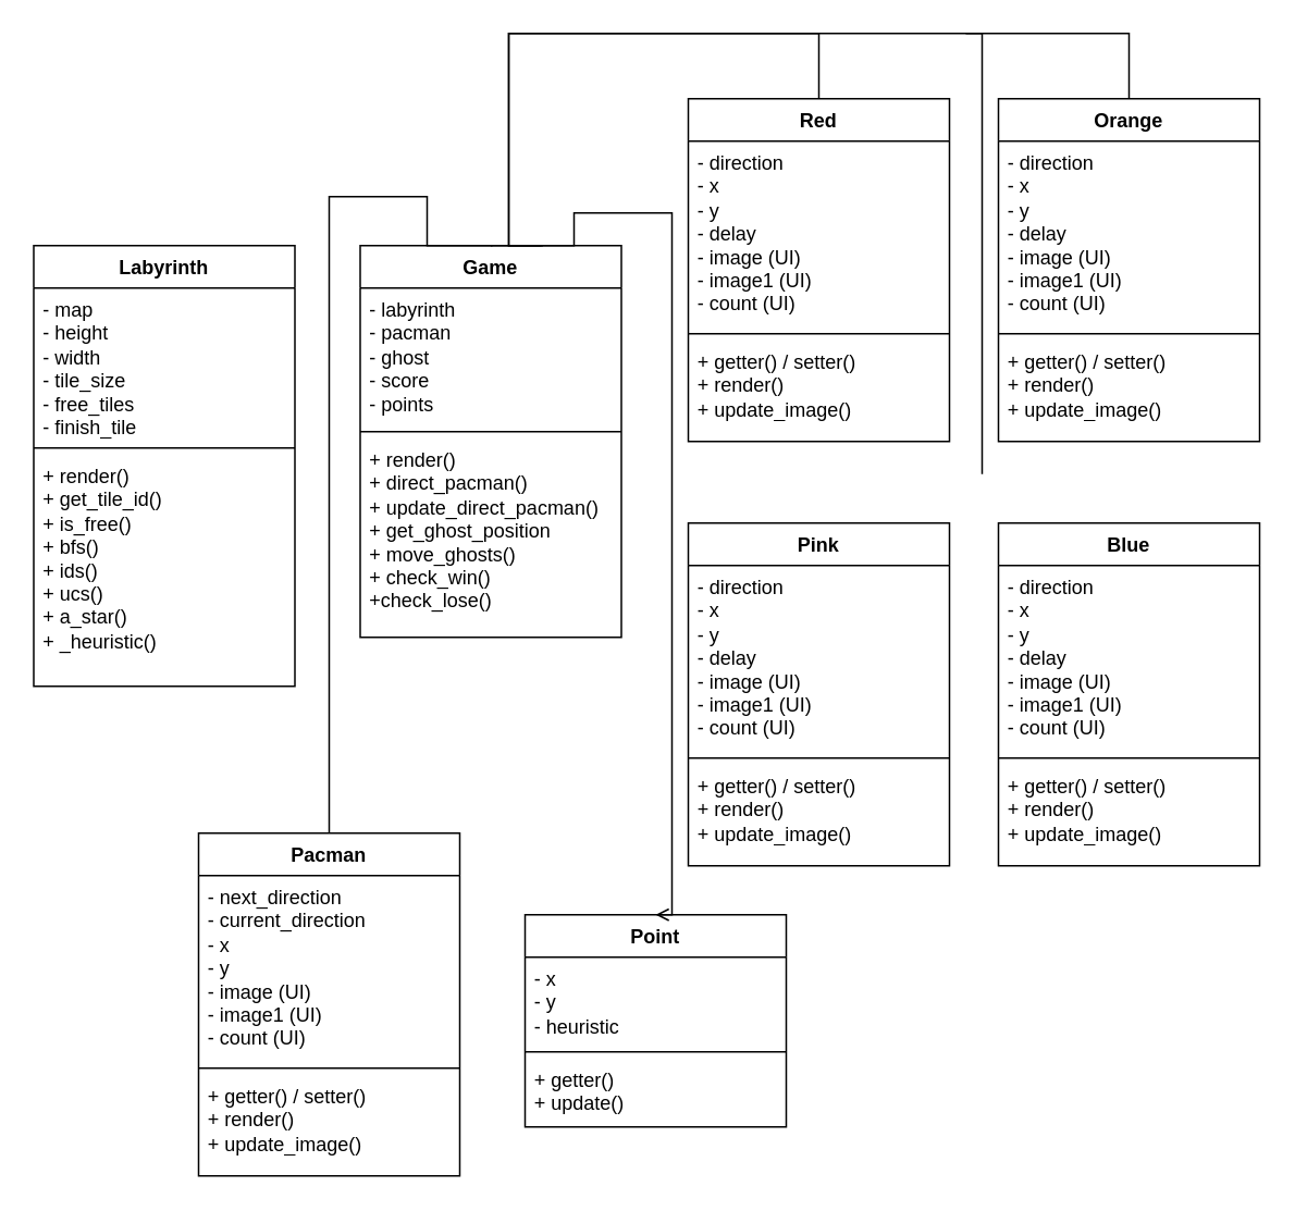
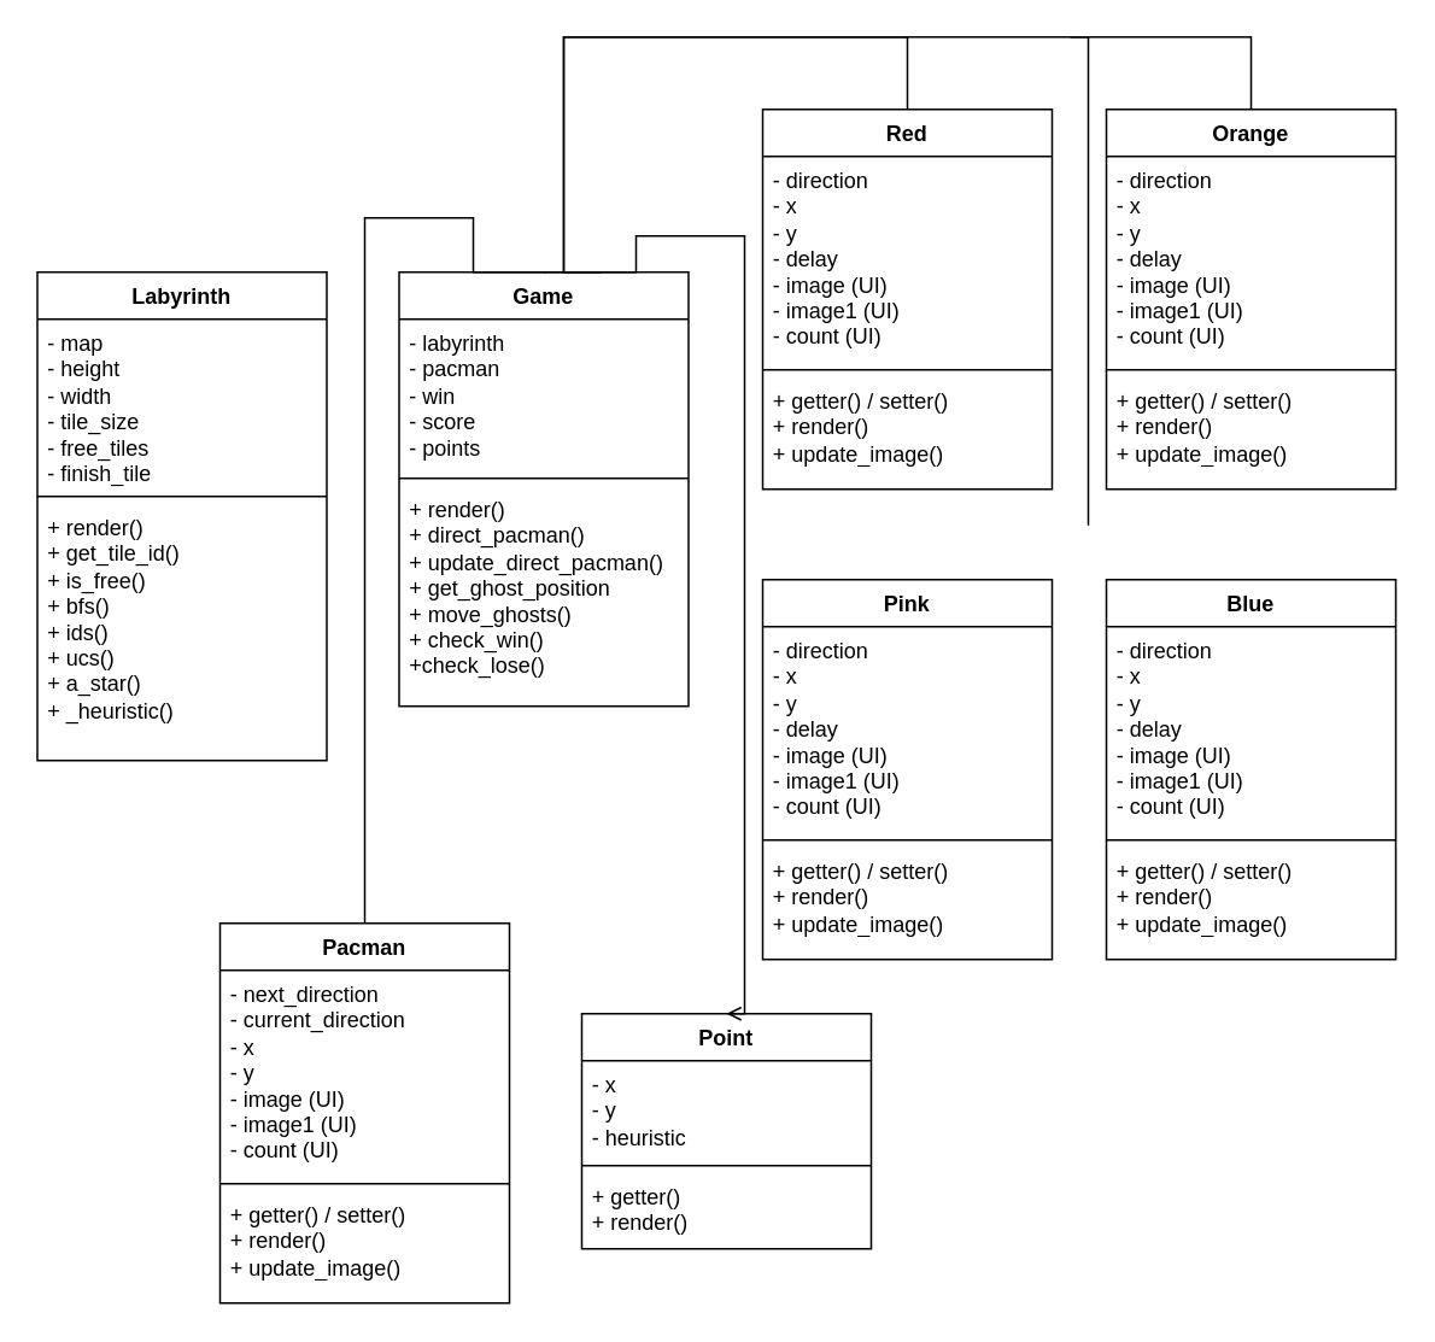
  <mxCell id="0" />
  <mxCell id="1" parent="0" />
  <mxCell id="2" value="Game" style="swimlane;fontStyle=1;align=center;verticalAlign=top;childLayout=stackLayout;horizontal=1;startSize=26;horizontalStack=0;resizeParent=1;resizeParentMax=0;resizeLast=0;collapsible=1;marginBottom=0;whiteSpace=wrap;html=1;" vertex="1" parent="1"><mxGeometry x="220" y="150" width="160" height="240" as="geometry" /></mxCell>
- <mxCell id="3" value="- labyrinth&lt;div&gt;- pacman&lt;/div&gt;&lt;div&gt;- ghost&lt;/div&gt;&lt;div&gt;- score&lt;/div&gt;&lt;div&gt;- points&lt;/div&gt;" style="text;strokeColor=none;fillColor=none;align=left;verticalAlign=top;spacingLeft=4;spacingRight=4;overflow=hidden;rotatable=0;points=[[0,0.5],[1,0.5]];portConstraint=eastwest;whiteSpace=wrap;html=1;" vertex="1" parent="2"><mxGeometry y="26" width="160" height="84" as="geometry" /></mxCell>
+ <mxCell id="3" value="- labyrinth&lt;div&gt;- pacman&lt;/div&gt;&lt;div&gt;- win&lt;/div&gt;&lt;div&gt;- score&lt;/div&gt;&lt;div&gt;- points&lt;/div&gt;" style="text;strokeColor=none;fillColor=none;align=left;verticalAlign=top;spacingLeft=4;spacingRight=4;overflow=hidden;rotatable=0;points=[[0,0.5],[1,0.5]];portConstraint=eastwest;whiteSpace=wrap;html=1;" vertex="1" parent="2"><mxGeometry y="26" width="160" height="84" as="geometry" /></mxCell>
  <mxCell id="4" value="" style="line;strokeWidth=1;fillColor=none;align=left;verticalAlign=middle;spacingTop=-1;spacingLeft=3;spacingRight=3;rotatable=0;labelPosition=right;points=[];portConstraint=eastwest;strokeColor=inherit;" vertex="1" parent="2"><mxGeometry y="110" width="160" height="8" as="geometry" /></mxCell>
  <mxCell id="5" value="+ render()&lt;div&gt;+ direct_pacman()&lt;/div&gt;&lt;div&gt;+ update_direct_pacman()&lt;/div&gt;&lt;div&gt;+ get_ghost_position&lt;/div&gt;&lt;div&gt;+ move_ghosts()&lt;/div&gt;&lt;div&gt;+ check_win()&lt;/div&gt;&lt;div&gt;+check_lose()&lt;/div&gt;" style="text;strokeColor=none;fillColor=none;align=left;verticalAlign=top;spacingLeft=4;spacingRight=4;overflow=hidden;rotatable=0;points=[[0,0.5],[1,0.5]];portConstraint=eastwest;whiteSpace=wrap;html=1;" vertex="1" parent="2"><mxGeometry y="118" width="160" height="122" as="geometry" /></mxCell>
  <mxCell id="6" value="Pacman" style="swimlane;fontStyle=1;align=center;verticalAlign=top;childLayout=stackLayout;horizontal=1;startSize=26;horizontalStack=0;resizeParent=1;resizeParentMax=0;resizeLast=0;collapsible=1;marginBottom=0;whiteSpace=wrap;html=1;" vertex="1" parent="1"><mxGeometry x="121" y="510" width="160" height="210" as="geometry" /></mxCell>
  <mxCell id="7" value="- next_direction&lt;div&gt;- current_direction&lt;/div&gt;&lt;div&gt;- x&lt;/div&gt;&lt;div&gt;- y&lt;/div&gt;&lt;div&gt;- image (UI)&lt;/div&gt;&lt;div&gt;- image1 (UI)&lt;/div&gt;&lt;div&gt;- count (UI)&lt;/div&gt;&lt;div&gt;&lt;br&gt;&lt;/div&gt;" style="text;strokeColor=none;fillColor=none;align=left;verticalAlign=top;spacingLeft=4;spacingRight=4;overflow=hidden;rotatable=0;points=[[0,0.5],[1,0.5]];portConstraint=eastwest;whiteSpace=wrap;html=1;" vertex="1" parent="6"><mxGeometry y="26" width="160" height="114" as="geometry" /></mxCell>
  <mxCell id="8" value="" style="line;strokeWidth=1;fillColor=none;align=left;verticalAlign=middle;spacingTop=-1;spacingLeft=3;spacingRight=3;rotatable=0;labelPosition=right;points=[];portConstraint=eastwest;strokeColor=inherit;" vertex="1" parent="6"><mxGeometry y="140" width="160" height="8" as="geometry" /></mxCell>
  <mxCell id="9" value="&lt;div&gt;&lt;div&gt;+ getter() / setter()&lt;/div&gt;&lt;div&gt;+ render()&lt;div&gt;&lt;/div&gt;&lt;div&gt;+ update_image()&lt;/div&gt;&lt;/div&gt;&lt;/div&gt;" style="text;strokeColor=none;fillColor=none;align=left;verticalAlign=top;spacingLeft=4;spacingRight=4;overflow=hidden;rotatable=0;points=[[0,0.5],[1,0.5]];portConstraint=eastwest;whiteSpace=wrap;html=1;" vertex="1" parent="6"><mxGeometry y="148" width="160" height="62" as="geometry" /></mxCell>
  <mxCell id="10" value="Labyrinth" style="swimlane;fontStyle=1;align=center;verticalAlign=top;childLayout=stackLayout;horizontal=1;startSize=26;horizontalStack=0;resizeParent=1;resizeParentMax=0;resizeLast=0;collapsible=1;marginBottom=0;whiteSpace=wrap;html=1;" vertex="1" parent="1"><mxGeometry x="20" y="150" width="160" height="270" as="geometry" /></mxCell>
  <mxCell id="11" value="- map&lt;div&gt;- height&lt;/div&gt;&lt;div&gt;- width&lt;/div&gt;&lt;div&gt;- tile_size&lt;/div&gt;&lt;div&gt;- free_tiles&lt;/div&gt;&lt;div&gt;- finish_tile&lt;/div&gt;" style="text;strokeColor=none;fillColor=none;align=left;verticalAlign=top;spacingLeft=4;spacingRight=4;overflow=hidden;rotatable=0;points=[[0,0.5],[1,0.5]];portConstraint=eastwest;whiteSpace=wrap;html=1;" vertex="1" parent="10"><mxGeometry y="26" width="160" height="94" as="geometry" /></mxCell>
  <mxCell id="12" value="" style="line;strokeWidth=1;fillColor=none;align=left;verticalAlign=middle;spacingTop=-1;spacingLeft=3;spacingRight=3;rotatable=0;labelPosition=right;points=[];portConstraint=eastwest;strokeColor=inherit;" vertex="1" parent="10"><mxGeometry y="120" width="160" height="8" as="geometry" /></mxCell>
  <mxCell id="13" value="+ render()&lt;div&gt;+ get_tile_id()&lt;/div&gt;&lt;div&gt;+ is_free()&lt;/div&gt;&lt;div&gt;+ bfs()&lt;/div&gt;&lt;div&gt;+ ids()&lt;/div&gt;&lt;div&gt;+ ucs()&lt;/div&gt;&lt;div&gt;+ a_star()&lt;br&gt;&lt;/div&gt;&lt;div&gt;+ _heuristic()&lt;/div&gt;&lt;div&gt;&lt;br&gt;&lt;/div&gt;" style="text;strokeColor=none;fillColor=none;align=left;verticalAlign=top;spacingLeft=4;spacingRight=4;overflow=hidden;rotatable=0;points=[[0,0.5],[1,0.5]];portConstraint=eastwest;whiteSpace=wrap;html=1;" vertex="1" parent="10"><mxGeometry y="128" width="160" height="142" as="geometry" /></mxCell>
  <mxCell id="14" value="" style="endArrow=none;html=1;edgeStyle=orthogonalEdgeStyle;rounded=0;entryX=0.5;entryY=0;entryDx=0;entryDy=0;" edge="1" parent="1" target="6"><mxGeometry relative="1" as="geometry"><mxPoint x="301" y="150" as="sourcePoint" /><mxPoint x="110" y="160" as="targetPoint" /><Array as="points"><mxPoint x="261" y="150" /><mxPoint x="261" y="120" /><mxPoint x="201" y="120" /></Array></mxGeometry></mxCell>
  <mxCell id="15" value="Red" style="swimlane;fontStyle=1;align=center;verticalAlign=top;childLayout=stackLayout;horizontal=1;startSize=26;horizontalStack=0;resizeParent=1;resizeParentMax=0;resizeLast=0;collapsible=1;marginBottom=0;whiteSpace=wrap;html=1;" vertex="1" parent="1"><mxGeometry x="421" y="60" width="160" height="210" as="geometry" /></mxCell>
  <mxCell id="16" value="&lt;div&gt;- direction&lt;/div&gt;&lt;div&gt;- x&lt;/div&gt;&lt;div&gt;- y&lt;/div&gt;&lt;div&gt;- delay&lt;/div&gt;&lt;div&gt;- image (UI)&lt;/div&gt;&lt;div&gt;- image1 (UI)&lt;/div&gt;&lt;div&gt;- count (UI)&lt;/div&gt;" style="text;strokeColor=none;fillColor=none;align=left;verticalAlign=top;spacingLeft=4;spacingRight=4;overflow=hidden;rotatable=0;points=[[0,0.5],[1,0.5]];portConstraint=eastwest;whiteSpace=wrap;html=1;" vertex="1" parent="15"><mxGeometry y="26" width="160" height="114" as="geometry" /></mxCell>
  <mxCell id="17" value="" style="line;strokeWidth=1;fillColor=none;align=left;verticalAlign=middle;spacingTop=-1;spacingLeft=3;spacingRight=3;rotatable=0;labelPosition=right;points=[];portConstraint=eastwest;strokeColor=inherit;" vertex="1" parent="15"><mxGeometry y="140" width="160" height="8" as="geometry" /></mxCell>
  <mxCell id="18" value="&lt;div&gt;&lt;div&gt;+ getter() / setter()&lt;/div&gt;&lt;div&gt;+ render()&lt;div&gt;&lt;/div&gt;&lt;div&gt;+ update_image()&lt;/div&gt;&lt;/div&gt;&lt;/div&gt;" style="text;strokeColor=none;fillColor=none;align=left;verticalAlign=top;spacingLeft=4;spacingRight=4;overflow=hidden;rotatable=0;points=[[0,0.5],[1,0.5]];portConstraint=eastwest;whiteSpace=wrap;html=1;" vertex="1" parent="15"><mxGeometry y="148" width="160" height="62" as="geometry" /></mxCell>
  <mxCell id="19" value="Pink" style="swimlane;fontStyle=1;align=center;verticalAlign=top;childLayout=stackLayout;horizontal=1;startSize=26;horizontalStack=0;resizeParent=1;resizeParentMax=0;resizeLast=0;collapsible=1;marginBottom=0;whiteSpace=wrap;html=1;" vertex="1" parent="1"><mxGeometry x="421" y="320" width="160" height="210" as="geometry" /></mxCell>
  <mxCell id="20" value="&lt;div&gt;- direction&lt;/div&gt;&lt;div&gt;- x&lt;/div&gt;&lt;div&gt;- y&lt;/div&gt;&lt;div&gt;- delay&lt;/div&gt;&lt;div&gt;- image (UI)&lt;/div&gt;&lt;div&gt;- image1 (UI)&lt;/div&gt;&lt;div&gt;- count (UI)&lt;/div&gt;" style="text;strokeColor=none;fillColor=none;align=left;verticalAlign=top;spacingLeft=4;spacingRight=4;overflow=hidden;rotatable=0;points=[[0,0.5],[1,0.5]];portConstraint=eastwest;whiteSpace=wrap;html=1;" vertex="1" parent="19"><mxGeometry y="26" width="160" height="114" as="geometry" /></mxCell>
  <mxCell id="21" value="" style="line;strokeWidth=1;fillColor=none;align=left;verticalAlign=middle;spacingTop=-1;spacingLeft=3;spacingRight=3;rotatable=0;labelPosition=right;points=[];portConstraint=eastwest;strokeColor=inherit;" vertex="1" parent="19"><mxGeometry y="140" width="160" height="8" as="geometry" /></mxCell>
  <mxCell id="22" value="&lt;div&gt;&lt;div&gt;+ getter() / setter()&lt;/div&gt;&lt;div&gt;+ render()&lt;div&gt;&lt;/div&gt;&lt;div&gt;+ update_image()&lt;/div&gt;&lt;/div&gt;&lt;/div&gt;" style="text;strokeColor=none;fillColor=none;align=left;verticalAlign=top;spacingLeft=4;spacingRight=4;overflow=hidden;rotatable=0;points=[[0,0.5],[1,0.5]];portConstraint=eastwest;whiteSpace=wrap;html=1;" vertex="1" parent="19"><mxGeometry y="148" width="160" height="62" as="geometry" /></mxCell>
  <mxCell id="23" value="Blue" style="swimlane;fontStyle=1;align=center;verticalAlign=top;childLayout=stackLayout;horizontal=1;startSize=26;horizontalStack=0;resizeParent=1;resizeParentMax=0;resizeLast=0;collapsible=1;marginBottom=0;whiteSpace=wrap;html=1;" vertex="1" parent="1"><mxGeometry x="611" y="320" width="160" height="210" as="geometry" /></mxCell>
  <mxCell id="24" value="&lt;div&gt;- direction&lt;/div&gt;&lt;div&gt;- x&lt;/div&gt;&lt;div&gt;- y&lt;/div&gt;&lt;div&gt;- delay&lt;/div&gt;&lt;div&gt;- image (UI)&lt;/div&gt;&lt;div&gt;- image1 (UI)&lt;/div&gt;&lt;div&gt;- count (UI)&lt;/div&gt;" style="text;strokeColor=none;fillColor=none;align=left;verticalAlign=top;spacingLeft=4;spacingRight=4;overflow=hidden;rotatable=0;points=[[0,0.5],[1,0.5]];portConstraint=eastwest;whiteSpace=wrap;html=1;" vertex="1" parent="23"><mxGeometry y="26" width="160" height="114" as="geometry" /></mxCell>
  <mxCell id="25" value="" style="line;strokeWidth=1;fillColor=none;align=left;verticalAlign=middle;spacingTop=-1;spacingLeft=3;spacingRight=3;rotatable=0;labelPosition=right;points=[];portConstraint=eastwest;strokeColor=inherit;" vertex="1" parent="23"><mxGeometry y="140" width="160" height="8" as="geometry" /></mxCell>
  <mxCell id="26" value="&lt;div&gt;&lt;div&gt;+ getter() / setter()&lt;/div&gt;&lt;div&gt;+ render()&lt;div&gt;&lt;/div&gt;&lt;div&gt;+ update_image()&lt;/div&gt;&lt;/div&gt;&lt;/div&gt;" style="text;strokeColor=none;fillColor=none;align=left;verticalAlign=top;spacingLeft=4;spacingRight=4;overflow=hidden;rotatable=0;points=[[0,0.5],[1,0.5]];portConstraint=eastwest;whiteSpace=wrap;html=1;" vertex="1" parent="23"><mxGeometry y="148" width="160" height="62" as="geometry" /></mxCell>
  <mxCell id="27" value="Orange" style="swimlane;fontStyle=1;align=center;verticalAlign=top;childLayout=stackLayout;horizontal=1;startSize=26;horizontalStack=0;resizeParent=1;resizeParentMax=0;resizeLast=0;collapsible=1;marginBottom=0;whiteSpace=wrap;html=1;" vertex="1" parent="1"><mxGeometry x="611" y="60" width="160" height="210" as="geometry" /></mxCell>
  <mxCell id="28" value="&lt;div&gt;- direction&lt;/div&gt;&lt;div&gt;- x&lt;/div&gt;&lt;div&gt;- y&lt;/div&gt;&lt;div&gt;- delay&lt;/div&gt;&lt;div&gt;- image (UI)&lt;/div&gt;&lt;div&gt;- image1 (UI)&lt;/div&gt;&lt;div&gt;- count (UI)&lt;/div&gt;" style="text;strokeColor=none;fillColor=none;align=left;verticalAlign=top;spacingLeft=4;spacingRight=4;overflow=hidden;rotatable=0;points=[[0,0.5],[1,0.5]];portConstraint=eastwest;whiteSpace=wrap;html=1;" vertex="1" parent="27"><mxGeometry y="26" width="160" height="114" as="geometry" /></mxCell>
  <mxCell id="29" value="" style="line;strokeWidth=1;fillColor=none;align=left;verticalAlign=middle;spacingTop=-1;spacingLeft=3;spacingRight=3;rotatable=0;labelPosition=right;points=[];portConstraint=eastwest;strokeColor=inherit;" vertex="1" parent="27"><mxGeometry y="140" width="160" height="8" as="geometry" /></mxCell>
  <mxCell id="30" value="&lt;div&gt;&lt;div&gt;+ getter() / setter()&lt;/div&gt;&lt;div&gt;+ render()&lt;div&gt;&lt;/div&gt;&lt;div&gt;+ update_image()&lt;/div&gt;&lt;/div&gt;&lt;/div&gt;" style="text;strokeColor=none;fillColor=none;align=left;verticalAlign=top;spacingLeft=4;spacingRight=4;overflow=hidden;rotatable=0;points=[[0,0.5],[1,0.5]];portConstraint=eastwest;whiteSpace=wrap;html=1;" vertex="1" parent="27"><mxGeometry y="148" width="160" height="62" as="geometry" /></mxCell>
  <mxCell id="31" value="" style="endArrow=none;html=1;edgeStyle=orthogonalEdgeStyle;rounded=0;exitX=0.5;exitY=0;exitDx=0;exitDy=0;entryX=0.5;entryY=0;entryDx=0;entryDy=0;" edge="1" parent="1" target="15"><mxGeometry relative="1" as="geometry"><mxPoint x="331.05" y="150" as="sourcePoint" /><mxPoint x="131.05" y="150" as="targetPoint" /><Array as="points"><mxPoint x="311" y="150" /><mxPoint x="311" y="20" /><mxPoint x="501" y="20" /></Array></mxGeometry></mxCell>
  <mxCell id="32" value="" style="endArrow=none;html=1;edgeStyle=orthogonalEdgeStyle;rounded=0;entryX=0.5;entryY=0;entryDx=0;entryDy=0;" edge="1" parent="1" target="27"><mxGeometry relative="1" as="geometry"><mxPoint x="331" y="150" as="sourcePoint" /><mxPoint x="502" y="69" as="targetPoint" /><Array as="points"><mxPoint x="332" y="150" /><mxPoint x="311" y="150" /><mxPoint x="311" y="20" /><mxPoint x="691" y="20" /></Array></mxGeometry></mxCell>
  <mxCell id="33" value="" style="endArrow=none;html=1;edgeStyle=orthogonalEdgeStyle;rounded=0;" edge="1" parent="1"><mxGeometry relative="1" as="geometry"><mxPoint x="591" y="20" as="sourcePoint" /><mxPoint x="601" y="290" as="targetPoint" /><Array as="points"><mxPoint x="601" y="20" /><mxPoint x="601" y="200" /></Array></mxGeometry></mxCell>
  <mxCell id="34" value="Point" style="swimlane;fontStyle=1;align=center;verticalAlign=top;childLayout=stackLayout;horizontal=1;startSize=26;horizontalStack=0;resizeParent=1;resizeParentMax=0;resizeLast=0;collapsible=1;marginBottom=0;whiteSpace=wrap;html=1;" vertex="1" parent="1"><mxGeometry x="321" y="560" width="160" height="130" as="geometry" /></mxCell>
  <mxCell id="35" value="&lt;div&gt;- x&lt;/div&gt;&lt;div&gt;- y&amp;nbsp;&lt;/div&gt;&lt;div&gt;- heuristic&lt;/div&gt;" style="text;strokeColor=none;fillColor=none;align=left;verticalAlign=top;spacingLeft=4;spacingRight=4;overflow=hidden;rotatable=0;points=[[0,0.5],[1,0.5]];portConstraint=eastwest;whiteSpace=wrap;html=1;" vertex="1" parent="34"><mxGeometry y="26" width="160" height="54" as="geometry" /></mxCell>
  <mxCell id="36" value="" style="line;strokeWidth=1;fillColor=none;align=left;verticalAlign=middle;spacingTop=-1;spacingLeft=3;spacingRight=3;rotatable=0;labelPosition=right;points=[];portConstraint=eastwest;strokeColor=inherit;" vertex="1" parent="34"><mxGeometry y="80" width="160" height="8" as="geometry" /></mxCell>
- <mxCell id="37" value="&lt;div&gt;+ getter()&amp;nbsp;&lt;/div&gt;&lt;div&gt;+ update()&lt;/div&gt;" style="text;strokeColor=none;fillColor=none;align=left;verticalAlign=top;spacingLeft=4;spacingRight=4;overflow=hidden;rotatable=0;points=[[0,0.5],[1,0.5]];portConstraint=eastwest;whiteSpace=wrap;html=1;" vertex="1" parent="34"><mxGeometry y="88" width="160" height="42" as="geometry" /></mxCell>
+ <mxCell id="37" value="&lt;div&gt;+ getter()&amp;nbsp;&lt;/div&gt;&lt;div&gt;+ render()&lt;/div&gt;" style="text;strokeColor=none;fillColor=none;align=left;verticalAlign=top;spacingLeft=4;spacingRight=4;overflow=hidden;rotatable=0;points=[[0,0.5],[1,0.5]];portConstraint=eastwest;whiteSpace=wrap;html=1;" vertex="1" parent="34"><mxGeometry y="88" width="160" height="42" as="geometry" /></mxCell>
  <mxCell id="38" value="" style="endArrow=open;html=1;edgeStyle=orthogonalEdgeStyle;rounded=0;entryX=0.5;entryY=0;entryDx=0;entryDy=0;exitX=0.5;exitY=0;exitDx=0;exitDy=0;" edge="1" parent="1" source="2" target="34"><mxGeometry relative="1" as="geometry"><mxPoint x="311" y="160" as="sourcePoint" /><mxPoint x="401" y="480" as="targetPoint" /><Array as="points"><mxPoint x="351" y="150" /><mxPoint x="351" y="130" /><mxPoint x="411" y="130" /><mxPoint x="411" y="560" /></Array></mxGeometry></mxCell>
